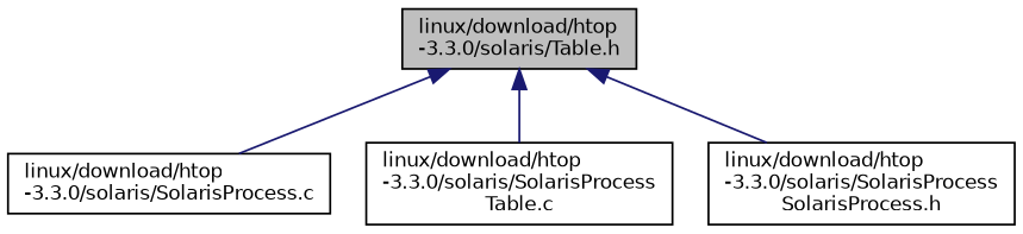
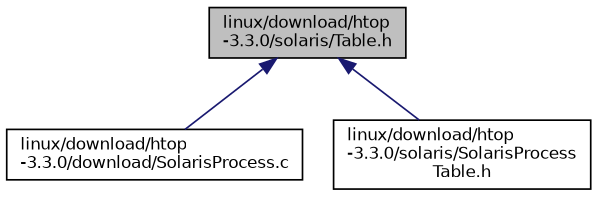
  digraph {
    node [color=black fillcolor=white fontname=Helvetica fontsize=10 shape=record style=filled]
    edge [color=midnightblue dir=back fontname=Helvetica fontsize=10 labelfontname=Helvetica labelfontsize=10 style=solid]
    n1 [fillcolor=grey75 fontcolor=black height=0.2 label="linux/download/htop\l-3.3.0/solaris/Table.h" width=0.4]
-   n2 [height=0.2 label="linux/download/htop\l-3.3.0/solaris/SolarisProcess.c" width=0.4]
-   n3 [height=0.2 label="linux/download/htop\l-3.3.0/solaris/SolarisProcess\lTable.c" width=0.4]
-   n4 [height=0.2 label="linux/download/htop\l-3.3.0/solaris/SolarisProcess\lSolarisProcess.h" width=0.4]
+   n2 [height=0.2 label="linux/download/htop\l-3.3.0/download/SolarisProcess.c" width=0.4]
+   n4 [height=0.2 label="linux/download/htop\l-3.3.0/solaris/SolarisProcess\lTable.h" width=0.4]
    n1 -> n2
-   n1 -> n3
    n1 -> n4
  }
